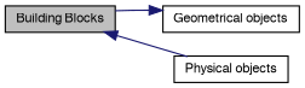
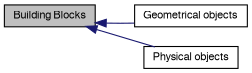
  digraph {
    rankdir=LR
    node [color=black fontname=FreeSans fontsize=10 shape=record]
    edge [color=midnightblue dir=back fontname=FreeSans fontsize=10 labelfontname=FreeSans labelfontsize=10 shape=plaintext style=solid]
    n1 [fillcolor=grey75 fontcolor=black height=0.2 label="Building Blocks" style=filled width=0.4]
    n2 [height=0.2 label="Geometrical objects" width=0.4]
    n3 [height=0.2 label="Physical objects" width=0.4]
-   n2 -> n1
+   n1 -> n2
    n1 -> n3
  }
